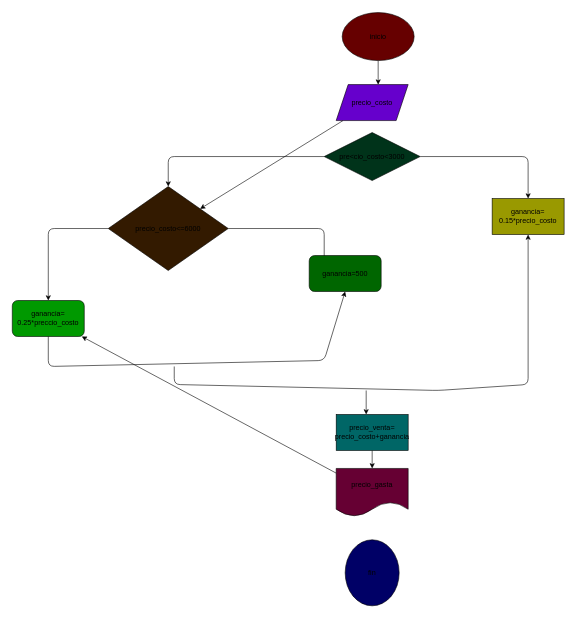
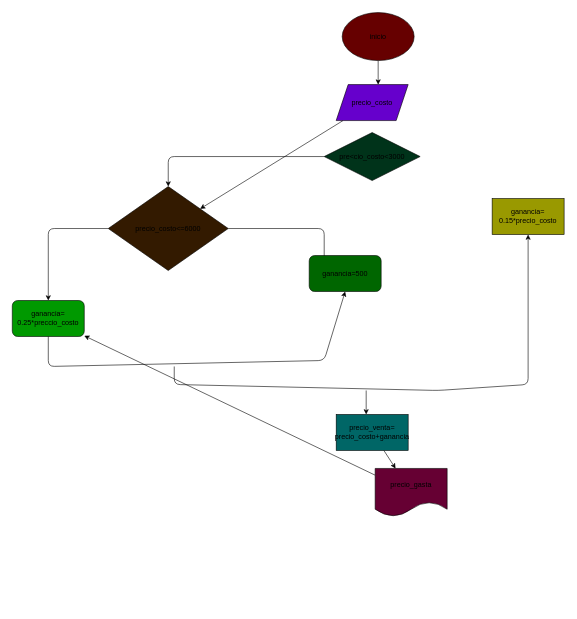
  <mxCell id="0" />
  <mxCell id="1" parent="0" />
  <mxCell id="2" value="inicio" style="ellipse;whiteSpace=wrap;html=1;fillColor=#660000;" vertex="1" parent="1"><mxGeometry x="570" y="20" width="120" height="80" as="geometry" /></mxCell>
  <mxCell id="3" value="" style="endArrow=classic;html=1;exitX=0.5;exitY=1;exitDx=0;exitDy=0;" edge="1" parent="1" source="2"><mxGeometry width="50" height="50" relative="1" as="geometry"><mxPoint x="630" y="240" as="sourcePoint" /><mxPoint x="630" y="140" as="targetPoint" /></mxGeometry></mxCell>
  <mxCell id="4" value="" style="edgeStyle=none;html=1;" edge="1" parent="1" source="5" target="12"><mxGeometry relative="1" as="geometry" /></mxCell>
  <mxCell id="5" value="precio_costo" style="shape=parallelogram;perimeter=parallelogramPerimeter;whiteSpace=wrap;html=1;fixedSize=1;fillColor=#6600CC;" vertex="1" parent="1"><mxGeometry x="560" y="140" width="120" height="60" as="geometry" /></mxCell>
- <mxCell id="6" value="" style="edgeStyle=none;html=1;" edge="1" parent="1" source="8" target="9"><mxGeometry relative="1" as="geometry"><Array as="points"><mxPoint x="880" y="260" /></Array></mxGeometry></mxCell>
  <mxCell id="7" value="" style="edgeStyle=none;html=1;" edge="1" parent="1" source="8" target="12"><mxGeometry relative="1" as="geometry"><mxPoint x="280" y="330" as="targetPoint" /><Array as="points"><mxPoint x="280" y="260" /></Array></mxGeometry></mxCell>
  <mxCell id="8" value="pre&amp;lt;cio_costo&amp;lt;3000" style="rhombus;whiteSpace=wrap;html=1;fillColor=#00331A;" vertex="1" parent="1"><mxGeometry x="540" y="220" width="160" height="80" as="geometry" /></mxCell>
  <mxCell id="9" value="ganancia=&lt;br&gt;0.15*precio_costo" style="whiteSpace=wrap;html=1;fillColor=#999900;" vertex="1" parent="1"><mxGeometry x="820" y="330" width="120" height="60" as="geometry" /></mxCell>
  <mxCell id="10" value="" style="edgeStyle=none;html=1;" edge="1" parent="1" source="12" target="13"><mxGeometry relative="1" as="geometry"><Array as="points"><mxPoint x="540" y="380" /><mxPoint x="540" y="460" /></Array></mxGeometry></mxCell>
  <mxCell id="11" value="" style="edgeStyle=none;html=1;" edge="1" parent="1" source="12" target="14"><mxGeometry relative="1" as="geometry"><Array as="points"><mxPoint x="80" y="380" /></Array></mxGeometry></mxCell>
  <mxCell id="12" value="precio_costo&amp;lt;=6000" style="rhombus;whiteSpace=wrap;html=1;fillColor=#331A00;" vertex="1" parent="1"><mxGeometry x="180" y="310" width="200" height="140" as="geometry" /></mxCell>
  <mxCell id="13" value="ganancia=500" style="rounded=1;whiteSpace=wrap;html=1;fillColor=#006600;" vertex="1" parent="1"><mxGeometry x="515" y="425" width="120" height="60" as="geometry" /></mxCell>
  <mxCell id="14" value="ganancia=&lt;br&gt;0.25*preccio_costo" style="rounded=1;whiteSpace=wrap;html=1;fillColor=#009900;" vertex="1" parent="1"><mxGeometry x="20" y="500" width="120" height="60" as="geometry" /></mxCell>
  <mxCell id="15" value="" style="endArrow=classic;html=1;entryX=0.5;entryY=1;entryDx=0;entryDy=0;exitX=0.5;exitY=1;exitDx=0;exitDy=0;" edge="1" parent="1" source="14" target="13"><mxGeometry relative="1" as="geometry"><mxPoint x="220" y="600" as="sourcePoint" /><mxPoint x="320" y="600" as="targetPoint" /><Array as="points"><mxPoint x="80" y="610" /><mxPoint x="540" y="600" /></Array></mxGeometry></mxCell>
  <mxCell id="16" value="" style="endArrow=classic;html=1;entryX=0.5;entryY=1;entryDx=0;entryDy=0;" edge="1" parent="1" target="9"><mxGeometry relative="1" as="geometry"><mxPoint x="290" y="610" as="sourcePoint" /><mxPoint x="580" y="660" as="targetPoint" /><Array as="points"><mxPoint x="290" y="640" /><mxPoint x="730" y="650" /><mxPoint x="880" y="640" /></Array></mxGeometry></mxCell>
  <mxCell id="17" value="" style="endArrow=classic;html=1;" edge="1" parent="1"><mxGeometry width="50" height="50" relative="1" as="geometry"><mxPoint x="610" y="650" as="sourcePoint" /><mxPoint x="610" y="690" as="targetPoint" /></mxGeometry></mxCell>
  <mxCell id="18" value="" style="edgeStyle=none;html=1;" edge="1" parent="1" source="19" target="21"><mxGeometry relative="1" as="geometry" /></mxCell>
  <mxCell id="19" value="precio_venta=&lt;br&gt;precio_costo+ganancia" style="rounded=0;whiteSpace=wrap;html=1;fillColor=#006666;" vertex="1" parent="1"><mxGeometry x="560" y="690" width="120" height="60" as="geometry" /></mxCell>
  <mxCell id="20" value="" style="edgeStyle=none;html=1;" edge="1" parent="1" source="21" target="14"><mxGeometry relative="1" as="geometry" /></mxCell>
- <mxCell id="21" value="precio_gasta" style="shape=document;whiteSpace=wrap;html=1;boundedLbl=1;rounded=0;fillColor=#660033;" vertex="1" parent="1"><mxGeometry x="560" y="780" width="120" height="80" as="geometry" /></mxCell>
- <mxCell id="22" value="fin" style="ellipse;whiteSpace=wrap;html=1;rounded=0;fillColor=#000066;" vertex="1" parent="1"><mxGeometry x="575" y="899" width="90" height="110" as="geometry" /></mxCell>
+ <mxCell id="21" value="precio_gasta" style="shape=document;whiteSpace=wrap;html=1;boundedLbl=1;rounded=0;fillColor=#660033;" vertex="1" parent="1"><mxGeometry x="625" y="780" width="120" height="80" as="geometry" /></mxCell>
